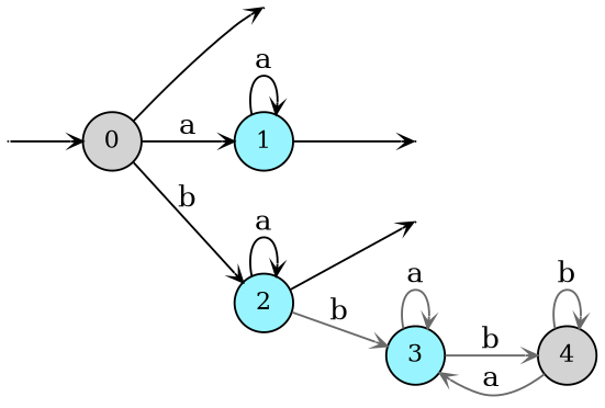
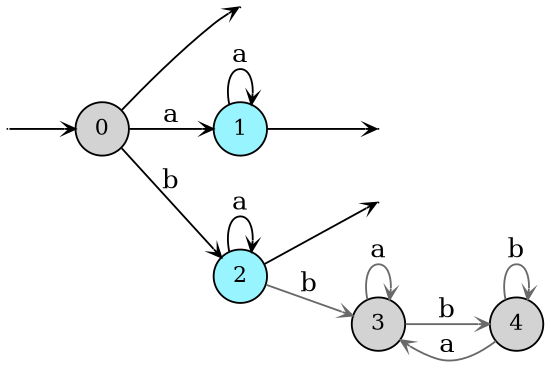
  digraph {
    rankdir=LR
    vcsn_context="letterset<char_letters(ab)>, b"
    node [shape=circle fixedsize=true fontsize=12 style="filled,rounded"]
    edge [arrowhead=vee arrowsize=.6]
    I0 [shape=point width=0 fixedsize="" fontsize="" style=""]
    F0 [shape=point width=0 fixedsize="" fontsize="" style=""]
    F1 [shape=point width=0 fixedsize="" fontsize="" style=""]
    F2 [shape=point width=0 fixedsize="" fontsize="" style=""]
    0 [fillcolor=lightgray height=0.4 width=0.4]
    1 [fillcolor=cadetblue1 height=0.4 width=0.4]
    2 [fillcolor=cadetblue1 height=0.4 width=0.4]
-   3 [fillcolor=cadetblue1 height=0.4 width=0.4]
+   3 [fillcolor=lightgray height=0.4 width=0.4]
    4 [fillcolor=lightgray height=0.4 width=0.4]
    subgraph sub_1 {
      I0
      F0
      F1
      F2
    }
    subgraph sub_2 {
      0
      1
      2
      3
      4
    }
    I0 -> 0
    0 -> F0
    0 -> 1 [label=a]
    0 -> 2 [label=b]
    1 -> F1
    1 -> 1 [label=a]
    2 -> F2
    2 -> 2 [label=a]
    2 -> 3 [color=DimGray label=b]
    3 -> 3 [color=DimGray label=a]
    3 -> 4 [color=DimGray label=b]
    4 -> 3 [color=DimGray label=a]
    4 -> 4 [color=DimGray label=b]
  }
